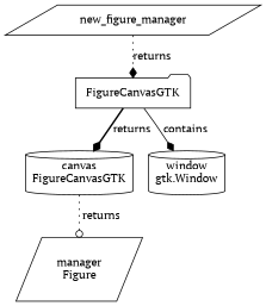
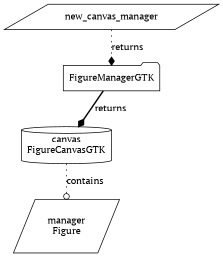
  digraph {
    fontname="PT Serif"
    node [fontname="PT Serif" shape=parallelogram]
    edge [arrowhead=diamond fontname="PT Serif" style=dotted]
-   FigureManagerGTK [shape=folder label=FigureCanvasGTK]
-   new_figure_manager
+   FigureManagerGTK [shape=folder]
+   new_figure_manager [label=new_canvas_manager]
    n3 [label="canvas\nFigureCanvasGTK" shape=cylinder]
-   n4 [label="window\ngtk.Window" shape=cylinder]
    n5 [label="manager\nFigure"]
    FigureManagerGTK -> n3 [label=returns style=bold]
-   FigureManagerGTK -> n4 [label=contains style=solid]
    new_figure_manager -> FigureManagerGTK [label=returns]
-   n3 -> n5 [arrowhead=odot label=returns]
+   n3 -> n5 [arrowhead=odot label=contains]
  }
